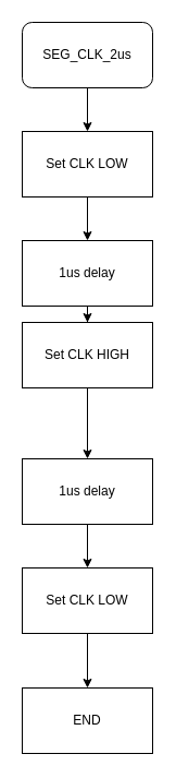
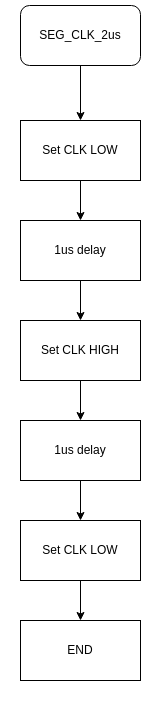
  <mxCell id="0" />
  <mxCell id="1" parent="0" />
  <mxCell id="2" value="" style="edgeStyle=orthogonalEdgeStyle;rounded=0;orthogonalLoop=1;jettySize=auto;html=1;" parent="1" source="3" target="5" edge="1"><mxGeometry relative="1" as="geometry" /></mxCell>
- <mxCell id="3" value="SEG_CLK_2us" style="rounded=1;whiteSpace=wrap;html=1;" parent="1" vertex="1"><mxGeometry x="20" y="20" width="120" height="60" as="geometry" /></mxCell>
+ <mxCell id="3" value="SEG_CLK_2us" style="rounded=1;whiteSpace=wrap;html=1;" parent="1" vertex="1"><mxGeometry x="20" y="5" width="120" height="60" as="geometry" /></mxCell>
  <mxCell id="4" value="" style="edgeStyle=orthogonalEdgeStyle;rounded=0;orthogonalLoop=1;jettySize=auto;html=1;" parent="1" source="5" target="7" edge="1"><mxGeometry relative="1" as="geometry" /></mxCell>
  <mxCell id="5" value="Set CLK LOW" style="rounded=0;whiteSpace=wrap;html=1;" parent="1" vertex="1"><mxGeometry x="20" y="120" width="120" height="60" as="geometry" /></mxCell>
  <mxCell id="6" value="" style="edgeStyle=orthogonalEdgeStyle;rounded=0;orthogonalLoop=1;jettySize=auto;html=1;" parent="1" source="7" target="9" edge="1"><mxGeometry relative="1" as="geometry" /></mxCell>
  <mxCell id="7" value="1us delay" style="rounded=0;whiteSpace=wrap;html=1;" parent="1" vertex="1"><mxGeometry x="20" y="220" width="120" height="60" as="geometry" /></mxCell>
  <mxCell id="8" value="" style="edgeStyle=orthogonalEdgeStyle;rounded=0;orthogonalLoop=1;jettySize=auto;html=1;" parent="1" source="9" target="11" edge="1"><mxGeometry relative="1" as="geometry" /></mxCell>
- <mxCell id="9" value="Set CLK HIGH" style="rounded=0;whiteSpace=wrap;html=1;" parent="1" vertex="1"><mxGeometry x="20" y="295" width="120" height="60" as="geometry" /></mxCell>
+ <mxCell id="9" value="Set CLK HIGH" style="rounded=0;whiteSpace=wrap;html=1;" parent="1" vertex="1"><mxGeometry x="20" y="320" width="120" height="60" as="geometry" /></mxCell>
  <mxCell id="10" value="" style="edgeStyle=orthogonalEdgeStyle;rounded=0;orthogonalLoop=1;jettySize=auto;html=1;" parent="1" source="11" target="14" edge="1"><mxGeometry relative="1" as="geometry" /></mxCell>
  <mxCell id="11" value="1us delay" style="rounded=0;whiteSpace=wrap;html=1;" parent="1" vertex="1"><mxGeometry x="20" y="420" width="120" height="60" as="geometry" /></mxCell>
- <mxCell id="12" value="END" style="rounded=0;whiteSpace=wrap;html=1;" parent="1" vertex="1"><mxGeometry x="20" y="630" width="120" height="60" as="geometry" /></mxCell>
+ <mxCell id="12" value="END" style="rounded=0;whiteSpace=wrap;html=1;" parent="1" vertex="1"><mxGeometry x="20" y="620" width="120" height="60" as="geometry" /></mxCell>
  <mxCell id="13" value="" style="edgeStyle=orthogonalEdgeStyle;rounded=0;orthogonalLoop=1;jettySize=auto;html=1;" parent="1" source="14" target="12" edge="1"><mxGeometry relative="1" as="geometry" /></mxCell>
  <mxCell id="14" value="Set CLK LOW" style="rounded=0;whiteSpace=wrap;html=1;" parent="1" vertex="1"><mxGeometry x="20" y="520" width="120" height="60" as="geometry" /></mxCell>
